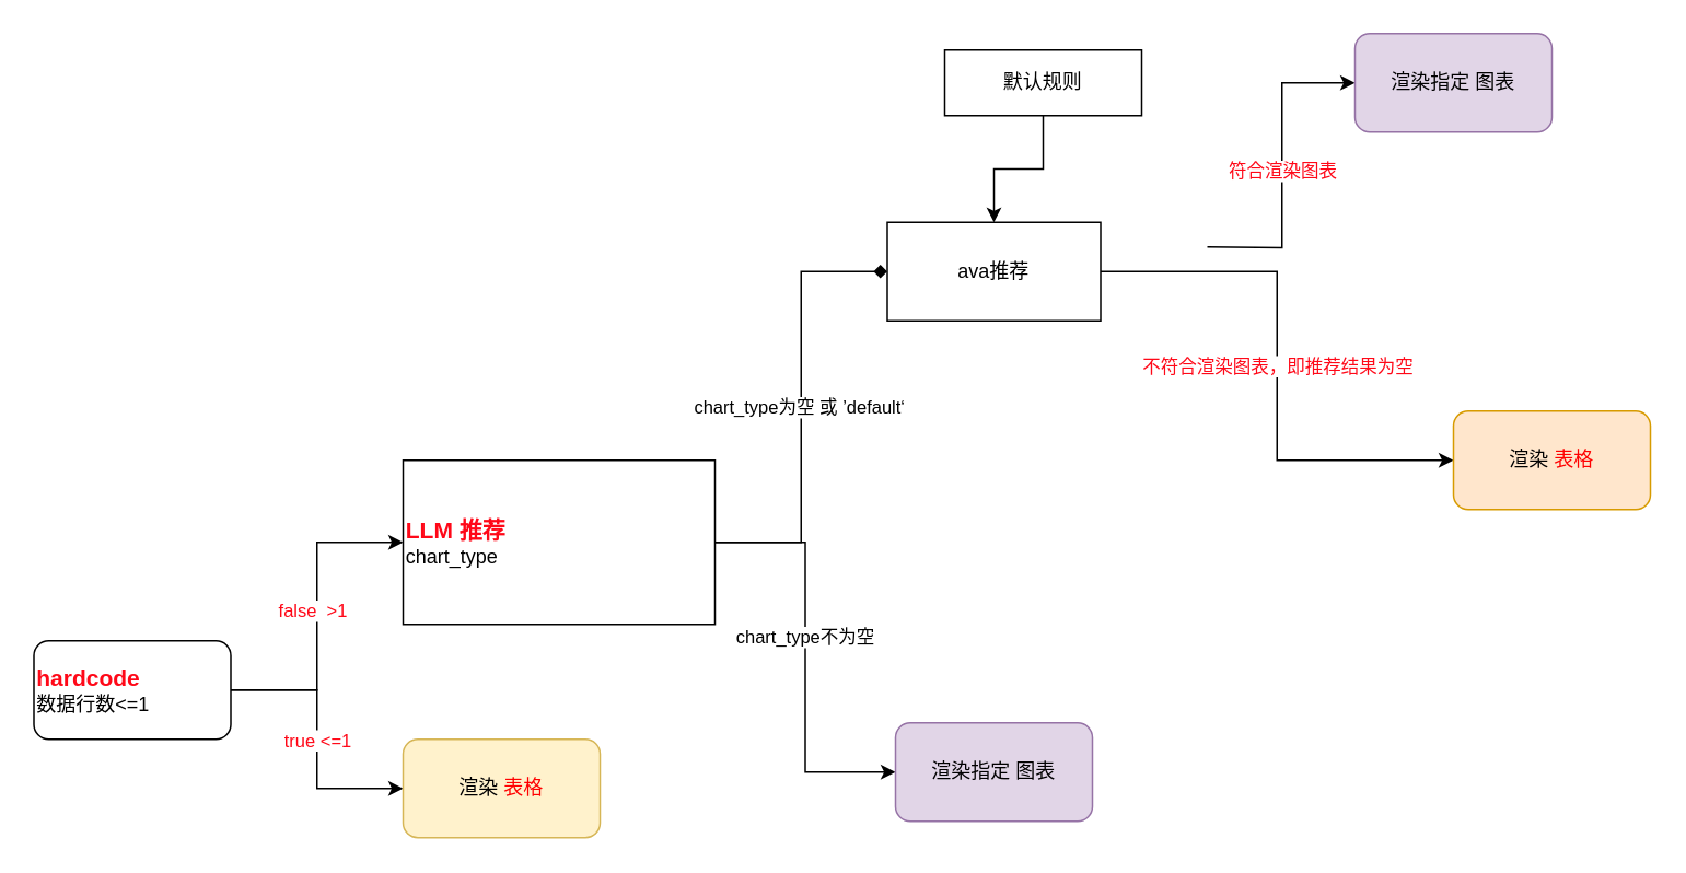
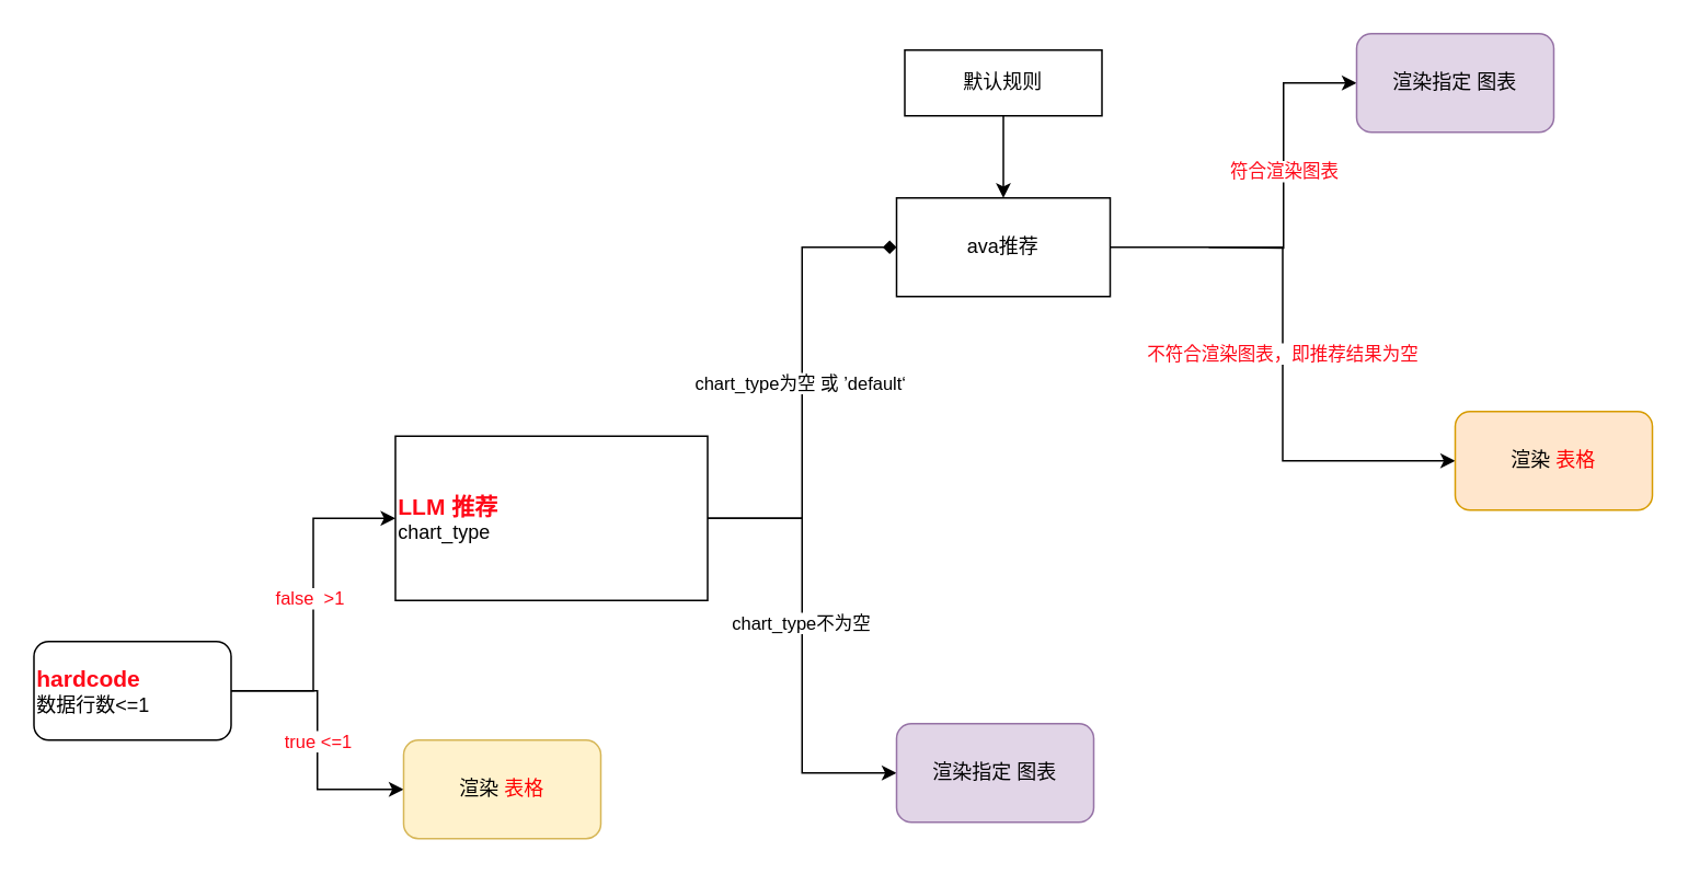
  <mxCell id="0" />
  <mxCell id="1" parent="0" />
  <mxCell id="2" value="chart_type为空 或 ’default‘&amp;nbsp;" style="edgeStyle=orthogonalEdgeStyle;rounded=0;orthogonalLoop=1;jettySize=auto;html=1;exitX=1;exitY=0.5;exitDx=0;exitDy=0;entryX=0;entryY=0.5;entryDx=0;entryDy=0;endArrow=diamond;" edge="1" parent="1" source="5" target="7"><mxGeometry relative="1" as="geometry" /></mxCell>
  <mxCell id="3" style="edgeStyle=orthogonalEdgeStyle;rounded=0;orthogonalLoop=1;jettySize=auto;html=1;exitX=1;exitY=0.5;exitDx=0;exitDy=0;entryX=0;entryY=0.5;entryDx=0;entryDy=0;" edge="1" parent="1" source="5" target="6"><mxGeometry relative="1" as="geometry" /></mxCell>
  <mxCell id="4" value="chart_type不为空" style="edgeLabel;html=1;align=center;verticalAlign=middle;resizable=0;points=[];" vertex="1" connectable="0" parent="3"><mxGeometry x="-0.104" y="-1" relative="1" as="geometry"><mxPoint as="offset" /></mxGeometry></mxCell>
- <mxCell id="5" value="&lt;div style=&quot;&quot;&gt;&lt;font color=&quot;#ff0818&quot;&gt;&lt;span style=&quot;font-size: 14px;&quot;&gt;&lt;b&gt;LLM 推荐&lt;/b&gt;&lt;/span&gt;&lt;/font&gt;&lt;/div&gt;&lt;div style=&quot;&quot;&gt;chart_type&lt;/div&gt;" style="rounded=0;whiteSpace=wrap;html=1;align=left;" vertex="1" parent="1"><mxGeometry x="245" y="280" width="190" height="100" as="geometry" /></mxCell>
+ <mxCell id="5" value="&lt;div style=&quot;&quot;&gt;&lt;font color=&quot;#ff0818&quot;&gt;&lt;span style=&quot;font-size: 14px;&quot;&gt;&lt;b&gt;LLM 推荐&lt;/b&gt;&lt;/span&gt;&lt;/font&gt;&lt;/div&gt;&lt;div style=&quot;&quot;&gt;chart_type&lt;/div&gt;" style="rounded=0;whiteSpace=wrap;html=1;align=left;" vertex="1" parent="1"><mxGeometry x="240" y="265" width="190" height="100" as="geometry" /></mxCell>
  <mxCell id="6" value="渲染指定 图表" style="rounded=1;whiteSpace=wrap;html=1;fillColor=#e1d5e7;strokeColor=#9673a6;" vertex="1" parent="1"><mxGeometry x="545" y="440" width="120" height="60" as="geometry" /></mxCell>
- <mxCell id="7" value="ava推荐" style="rounded=0;whiteSpace=wrap;html=1;" vertex="1" parent="1"><mxGeometry x="540" y="135" width="130" height="60" as="geometry" /></mxCell>
+ <mxCell id="7" value="ava推荐" style="rounded=0;whiteSpace=wrap;html=1;" vertex="1" parent="1"><mxGeometry x="545" y="120" width="130" height="60" as="geometry" /></mxCell>
  <mxCell id="8" value="&lt;font color=&quot;#ff0818&quot;&gt;符合渲染图表&lt;/font&gt;" style="edgeStyle=orthogonalEdgeStyle;rounded=0;orthogonalLoop=1;jettySize=auto;html=1;exitX=1;exitY=0.5;exitDx=0;exitDy=0;entryX=0;entryY=0.5;entryDx=0;entryDy=0;" edge="1" parent="1" target="10"><mxGeometry x="-0.03" relative="1" as="geometry"><mxPoint as="offset" /><mxPoint x="735" y="150" as="sourcePoint" /></mxGeometry></mxCell>
  <mxCell id="9" value="&lt;font color=&quot;#ff0818&quot;&gt;不符合渲染图表，即推荐结果为空&lt;/font&gt;" style="edgeStyle=orthogonalEdgeStyle;rounded=0;orthogonalLoop=1;jettySize=auto;html=1;exitX=1;exitY=0.5;exitDx=0;exitDy=0;entryX=0;entryY=0.5;entryDx=0;entryDy=0;" edge="1" parent="1" source="7" target="11"><mxGeometry relative="1" as="geometry"><mxPoint x="735" y="150" as="sourcePoint" /></mxGeometry></mxCell>
  <mxCell id="10" value="渲染指定 图表" style="rounded=1;whiteSpace=wrap;html=1;fillColor=#e1d5e7;strokeColor=#9673a6;" vertex="1" parent="1"><mxGeometry x="825" y="20" width="120" height="60" as="geometry" /></mxCell>
  <mxCell id="11" value="渲染&amp;nbsp;&lt;font color=&quot;#ff0000&quot;&gt;表格&lt;/font&gt;" style="rounded=1;whiteSpace=wrap;html=1;fillColor=#ffe6cc;strokeColor=#d79b00;" vertex="1" parent="1"><mxGeometry x="885" y="250" width="120" height="60" as="geometry" /></mxCell>
  <mxCell id="12" style="edgeStyle=orthogonalEdgeStyle;rounded=0;orthogonalLoop=1;jettySize=auto;html=1;exitX=0.5;exitY=1;exitDx=0;exitDy=0;entryX=0.5;entryY=0;entryDx=0;entryDy=0;" edge="1" parent="1" source="13" target="7"><mxGeometry relative="1" as="geometry" /></mxCell>
- <mxCell id="13" value="默认规则" style="rounded=0;whiteSpace=wrap;html=1;" vertex="1" parent="1"><mxGeometry x="575" y="30" width="120" height="40" as="geometry" /></mxCell>
+ <mxCell id="13" value="默认规则" style="rounded=0;whiteSpace=wrap;html=1;" vertex="1" parent="1"><mxGeometry x="550" y="30" width="120" height="40" as="geometry" /></mxCell>
  <mxCell id="14" value="&lt;font color=&quot;#ff0818&quot;&gt;true &amp;lt;=1&lt;/font&gt;" style="edgeStyle=orthogonalEdgeStyle;rounded=0;orthogonalLoop=1;jettySize=auto;html=1;exitX=1;exitY=0.5;exitDx=0;exitDy=0;entryX=0;entryY=0.5;entryDx=0;entryDy=0;" edge="1" parent="1" source="17" target="18"><mxGeometry x="0.006" relative="1" as="geometry"><mxPoint as="offset" /></mxGeometry></mxCell>
  <mxCell id="15" style="edgeStyle=orthogonalEdgeStyle;rounded=0;orthogonalLoop=1;jettySize=auto;html=1;exitX=1;exitY=0.5;exitDx=0;exitDy=0;entryX=0;entryY=0.5;entryDx=0;entryDy=0;" edge="1" parent="1" source="17" target="5"><mxGeometry relative="1" as="geometry" /></mxCell>
  <mxCell id="16" value="&lt;font color=&quot;#ff0818&quot;&gt;false&amp;nbsp; &amp;gt;1&lt;/font&gt;" style="edgeLabel;html=1;align=center;verticalAlign=middle;resizable=0;points=[];" vertex="1" connectable="0" parent="15"><mxGeometry x="0.051" y="4" relative="1" as="geometry"><mxPoint x="1" y="1" as="offset" /></mxGeometry></mxCell>
  <mxCell id="17" value="&lt;div style=&quot;&quot;&gt;&lt;b&gt;&lt;font color=&quot;#ff0818&quot; style=&quot;font-size: 14px;&quot;&gt;hardcode&lt;/font&gt;&lt;/b&gt;&lt;/div&gt;&lt;div style=&quot;&quot;&gt;&lt;div style=&quot;&quot;&gt;数据行数&amp;lt;=1&lt;/div&gt;&lt;/div&gt;" style="whiteSpace=wrap;html=1;align=left;rounded=1;" vertex="1" parent="1"><mxGeometry x="20" y="390" width="120" height="60" as="geometry" /></mxCell>
  <mxCell id="18" value="渲染&amp;nbsp;&lt;font color=&quot;#ff0000&quot;&gt;表格&lt;/font&gt;" style="rounded=1;whiteSpace=wrap;html=1;fillColor=#fff2cc;strokeColor=#d6b656;" vertex="1" parent="1"><mxGeometry x="245" y="450" width="120" height="60" as="geometry" /></mxCell>
